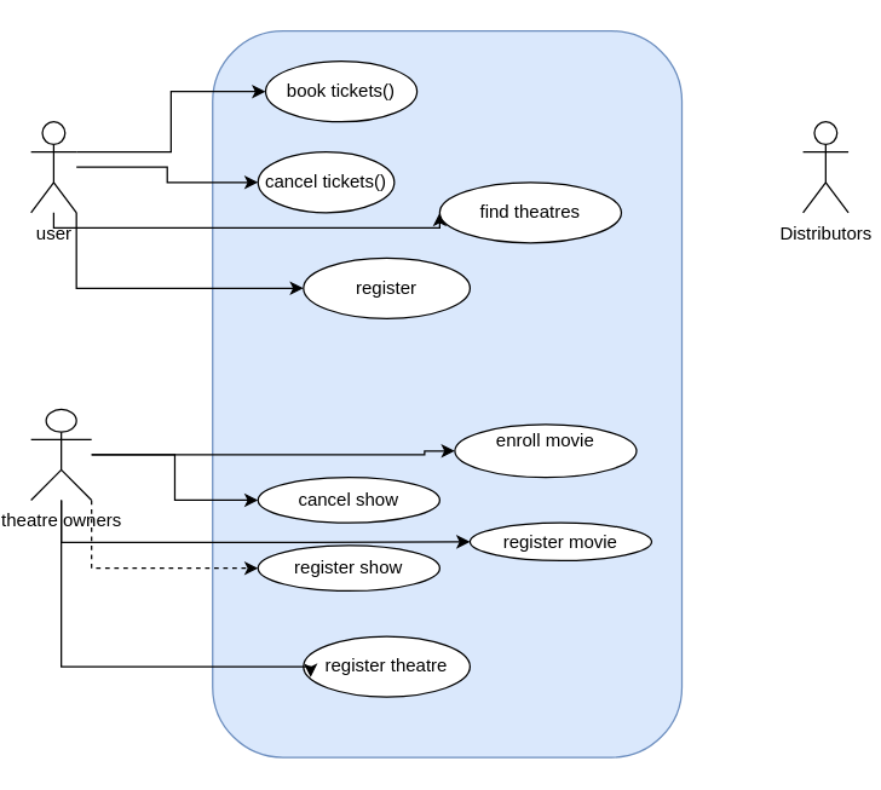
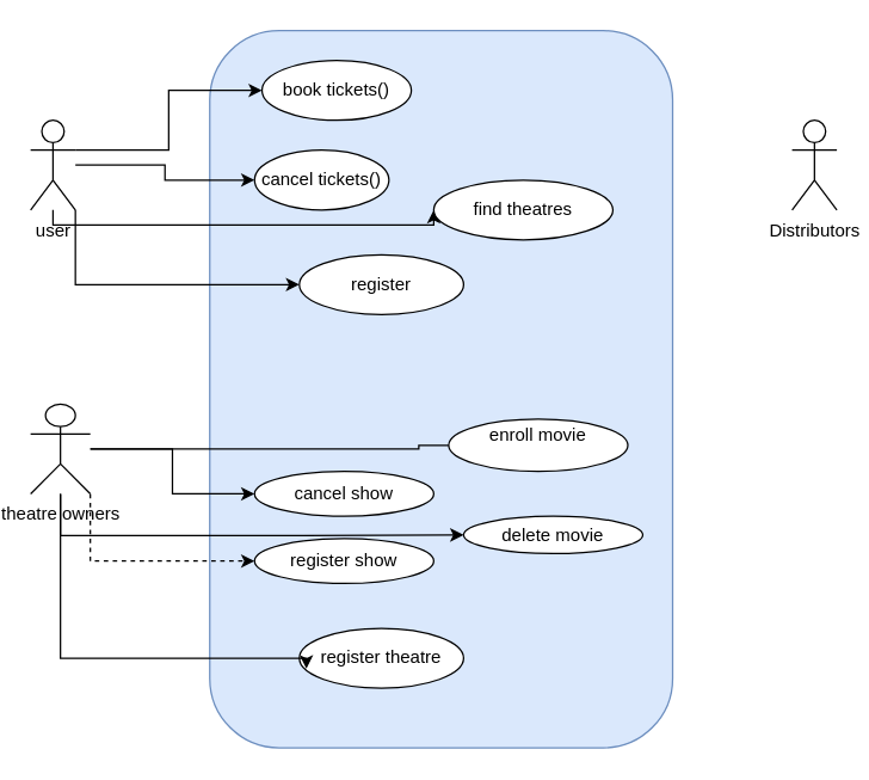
  <mxCell id="0" />
  <mxCell id="1" parent="0" />
  <mxCell id="2" value="" style="rounded=1;whiteSpace=wrap;html=1;direction=south;fillColor=#dae8fc;strokeColor=#6c8ebf;" parent="1" vertex="1"><mxGeometry x="140" y="20" width="310" height="480" as="geometry" /></mxCell>
  <mxCell id="3" style="edgeStyle=orthogonalEdgeStyle;rounded=0;orthogonalLoop=1;jettySize=auto;html=1;" edge="1" parent="1" source="7" target="15"><mxGeometry relative="1" as="geometry" /></mxCell>
  <mxCell id="4" style="edgeStyle=orthogonalEdgeStyle;rounded=0;orthogonalLoop=1;jettySize=auto;html=1;exitX=1;exitY=0.333;exitDx=0;exitDy=0;exitPerimeter=0;entryX=0;entryY=0.5;entryDx=0;entryDy=0;" edge="1" parent="1" source="7" target="14"><mxGeometry relative="1" as="geometry" /></mxCell>
  <mxCell id="5" style="edgeStyle=orthogonalEdgeStyle;rounded=0;orthogonalLoop=1;jettySize=auto;html=1;exitX=1;exitY=1;exitDx=0;exitDy=0;exitPerimeter=0;entryX=0;entryY=0.5;entryDx=0;entryDy=0;" edge="1" parent="1" source="7" target="16"><mxGeometry relative="1" as="geometry" /></mxCell>
  <mxCell id="6" style="edgeStyle=orthogonalEdgeStyle;rounded=0;orthogonalLoop=1;jettySize=auto;html=1;entryX=0;entryY=0.5;entryDx=0;entryDy=0;" edge="1" parent="1" source="7" target="20"><mxGeometry relative="1" as="geometry"><Array as="points"><mxPoint x="35" y="150" /><mxPoint x="290" y="150" /></Array></mxGeometry></mxCell>
  <mxCell id="7" value="user" style="shape=umlActor;verticalLabelPosition=bottom;verticalAlign=top;html=1;outlineConnect=0;" parent="1" vertex="1"><mxGeometry x="20" y="80" width="30" height="60" as="geometry" /></mxCell>
  <mxCell id="8" style="edgeStyle=orthogonalEdgeStyle;rounded=0;orthogonalLoop=1;jettySize=auto;html=1;" edge="1" parent="1" source="12" target="19"><mxGeometry relative="1" as="geometry" /></mxCell>
  <mxCell id="9" style="edgeStyle=orthogonalEdgeStyle;rounded=0;orthogonalLoop=1;jettySize=auto;html=1;exitX=1;exitY=1;exitDx=0;exitDy=0;exitPerimeter=0;entryX=0;entryY=0.5;entryDx=0;entryDy=0;dashed=1;" edge="1" parent="1" source="12" target="18"><mxGeometry relative="1" as="geometry" /></mxCell>
- <mxCell id="10" style="edgeStyle=orthogonalEdgeStyle;rounded=0;orthogonalLoop=1;jettySize=auto;html=1;entryX=0;entryY=0.5;entryDx=0;entryDy=0;" edge="1" parent="1" source="12" target="22"><mxGeometry relative="1" as="geometry"><Array as="points"><mxPoint x="280" y="300" /><mxPoint x="280" y="298" /></Array></mxGeometry></mxCell>
+ <mxCell id="10" style="edgeStyle=orthogonalEdgeStyle;rounded=0;orthogonalLoop=1;jettySize=auto;html=1;entryX=0;entryY=0.5;entryDx=0;entryDy=0;endArrow=none;" edge="1" parent="1" source="12" target="22"><mxGeometry relative="1" as="geometry"><Array as="points"><mxPoint x="280" y="300" /><mxPoint x="280" y="298" /></Array></mxGeometry></mxCell>
  <mxCell id="11" style="edgeStyle=orthogonalEdgeStyle;rounded=0;orthogonalLoop=1;jettySize=auto;html=1;entryX=0;entryY=0.5;entryDx=0;entryDy=0;" edge="1" parent="1" source="12" target="23"><mxGeometry relative="1" as="geometry"><Array as="points"><mxPoint x="40" y="358" /><mxPoint x="185" y="358" /></Array></mxGeometry></mxCell>
  <mxCell id="12" value="theatre owners" style="shape=umlActor;verticalLabelPosition=bottom;verticalAlign=top;html=1;outlineConnect=0;" parent="1" vertex="1"><mxGeometry x="20" y="270" width="40" height="60" as="geometry" /></mxCell>
  <mxCell id="13" value="Distributors" style="shape=umlActor;verticalLabelPosition=bottom;verticalAlign=top;html=1;outlineConnect=0;" parent="1" vertex="1"><mxGeometry x="530" y="80" width="30" height="60" as="geometry" /></mxCell>
  <mxCell id="14" value="book tickets()" style="ellipse;whiteSpace=wrap;html=1;" parent="1" vertex="1"><mxGeometry x="175" y="40" width="100" height="40" as="geometry" /></mxCell>
  <mxCell id="15" value="cancel tickets()" style="ellipse;whiteSpace=wrap;html=1;" parent="1" vertex="1"><mxGeometry x="170" y="100" width="90" height="40" as="geometry" /></mxCell>
  <mxCell id="16" value="register" style="ellipse;whiteSpace=wrap;html=1;" parent="1" vertex="1"><mxGeometry x="200" y="170" width="110" height="40" as="geometry" /></mxCell>
  <mxCell id="17" value="register theatre" style="ellipse;whiteSpace=wrap;html=1;" parent="1" vertex="1"><mxGeometry x="200" y="420" width="110" height="40" as="geometry" /></mxCell>
  <mxCell id="18" value="register show" style="ellipse;whiteSpace=wrap;html=1;" parent="1" vertex="1"><mxGeometry x="170" y="360" width="120" height="30" as="geometry" /></mxCell>
  <mxCell id="19" value="cancel show" style="ellipse;whiteSpace=wrap;html=1;" parent="1" vertex="1"><mxGeometry x="170" y="315" width="120" height="30" as="geometry" /></mxCell>
  <mxCell id="20" value="find theatres" style="ellipse;whiteSpace=wrap;html=1;" parent="1" vertex="1"><mxGeometry x="290" y="120" width="120" height="40" as="geometry" /></mxCell>
  <mxCell id="21" style="edgeStyle=orthogonalEdgeStyle;rounded=0;orthogonalLoop=1;jettySize=auto;html=1;entryX=0.043;entryY=0.676;entryDx=0;entryDy=0;entryPerimeter=0;" edge="1" parent="1" source="12" target="17"><mxGeometry relative="1" as="geometry"><Array as="points"><mxPoint x="40" y="440" /><mxPoint x="205" y="440" /></Array></mxGeometry></mxCell>
  <mxCell id="22" value="enroll movie&lt;div&gt;&lt;br&gt;&lt;/div&gt;" style="ellipse;whiteSpace=wrap;html=1;" vertex="1" parent="1"><mxGeometry x="300" y="280" width="120" height="35" as="geometry" /></mxCell>
- <mxCell id="23" value="register movie" style="ellipse;whiteSpace=wrap;html=1;" vertex="1" parent="1"><mxGeometry x="310" y="345" width="120" height="25" as="geometry" /></mxCell>
+ <mxCell id="23" value="delete movie" style="ellipse;whiteSpace=wrap;html=1;" vertex="1" parent="1"><mxGeometry x="310" y="345" width="120" height="25" as="geometry" /></mxCell>
